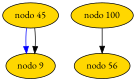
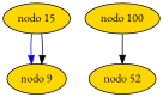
  digraph {
    fontname="EB Garamond"
    node [fillcolor=gold fontname="EB Garamond" shape=ellipse style=filled]
    edge [color=black fontname="EB Garamond"]
    n1 [label="nodo 9"]
-   n2 [label="nodo 45"]
-   n3 [label="nodo 56"]
+   n2 [label="nodo 15"]
+   n3 [label="nodo 52"]
    n4 [label="nodo 100"]
    n2 -> n1 [color=blue]
    n2 -> n1
    n4 -> n3
  }
